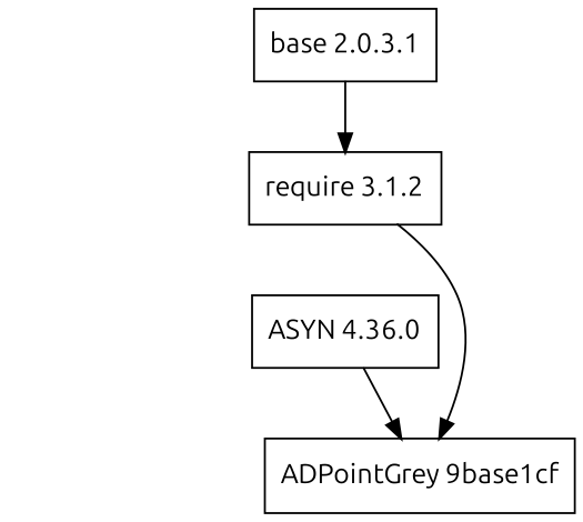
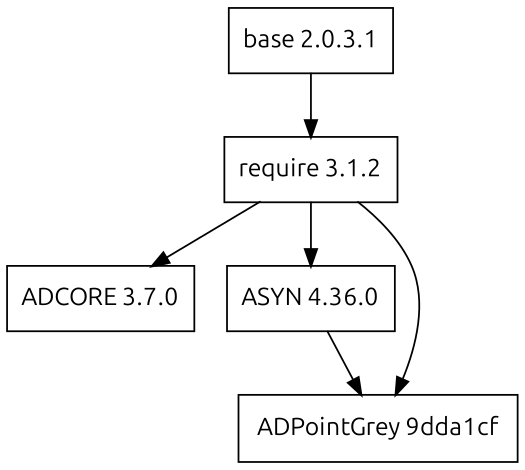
  digraph {
    fontname=Ubuntu
    node [fontname=Ubuntu shape=record]
    edge [fontname=Ubuntu]
    n1 [label="base 2.0.3.1"]
    n2 [label="require 3.1.2"]
+   n3 [label="ADCORE 3.7.0"]
    n4 [label="ASYN 4.36.0"]
-   n5 [label="ADPointGrey 9base1cf"]
+   n5 [label="ADPointGrey 9dda1cf"]
    n1 -> n2
+   n2 -> n3
+   n2 -> n4
    n2 -> n5
    n4 -> n5
  }
